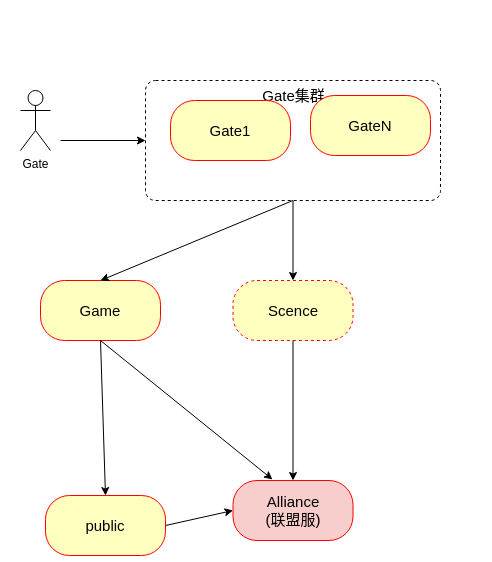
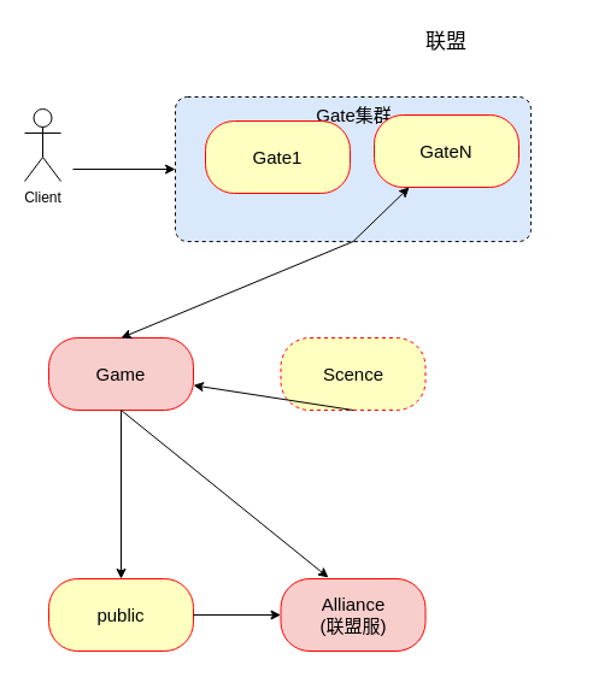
  <mxCell id="0" />
  <mxCell id="1" parent="0" />
+ <mxCell id="2" value="&lt;font style=&quot;font-size: 17px&quot;&gt;联盟&lt;/font&gt;" style="text;html=1;strokeColor=none;fillColor=none;align=center;verticalAlign=middle;whiteSpace=wrap;rounded=0;" vertex="1" parent="1"><mxGeometry x="270" y="20" width="200" height="30" as="geometry" /></mxCell>
  <mxCell id="3" value="&lt;font style=&quot;font-size: 15px&quot;&gt;Scence&lt;/font&gt;" style="rounded=1;whiteSpace=wrap;html=1;arcSize=40;fontColor=#000000;fillColor=#ffffc0;strokeColor=#ff0000;dashed=1;" vertex="1" parent="1"><mxGeometry x="232.5" y="280" width="120" height="60" as="geometry" /></mxCell>
  <mxCell id="4" value="&lt;span style=&quot;font-size: 15px&quot;&gt;Alliance&lt;/span&gt;&lt;br style=&quot;font-size: 15px&quot;&gt;&lt;span style=&quot;font-size: 15px&quot;&gt;(联盟服)&lt;/span&gt;" style="rounded=1;whiteSpace=wrap;html=1;arcSize=40;fontColor=#000000;fillColor=#f8cecc;strokeColor=#ff0000;" vertex="1" parent="1"><mxGeometry x="232.5" y="480" width="120" height="60" as="geometry" /></mxCell>
- <mxCell id="5" value="&lt;font style=&quot;font-size: 15px&quot;&gt;Game&lt;/font&gt;" style="rounded=1;whiteSpace=wrap;html=1;arcSize=40;fontColor=#000000;fillColor=#ffffc0;strokeColor=#ff0000;" vertex="1" parent="1"><mxGeometry x="40" y="280" width="120" height="60" as="geometry" /></mxCell>
- <mxCell id="6" value="Gate" style="shape=umlActor;verticalLabelPosition=bottom;verticalAlign=top;html=1;strokeColor=#000000;" vertex="1" parent="1"><mxGeometry x="20" y="90" width="30" height="60" as="geometry" /></mxCell>
- <mxCell id="7" value="&lt;font style=&quot;font-size: 15px&quot;&gt;Gate集群&lt;/font&gt;" style="html=1;align=center;verticalAlign=top;rounded=1;absoluteArcSize=1;arcSize=20;dashed=1;strokeColor=#000000;" vertex="1" parent="1"><mxGeometry x="145" y="80" width="295" height="120" as="geometry" /></mxCell>
+ <mxCell id="5" value="&lt;font style=&quot;font-size: 15px&quot;&gt;Game&lt;/font&gt;" style="rounded=1;whiteSpace=wrap;html=1;arcSize=40;fontColor=#000000;fillColor=#f8cecc;strokeColor=#ff0000;" vertex="1" parent="1"><mxGeometry x="40" y="280" width="120" height="60" as="geometry" /></mxCell>
+ <mxCell id="6" value="Client" style="shape=umlActor;verticalLabelPosition=bottom;verticalAlign=top;html=1;strokeColor=#000000;" vertex="1" parent="1"><mxGeometry x="20" y="90" width="30" height="60" as="geometry" /></mxCell>
+ <mxCell id="7" value="&lt;font style=&quot;font-size: 15px&quot;&gt;Gate集群&lt;/font&gt;" style="html=1;align=center;verticalAlign=top;rounded=1;absoluteArcSize=1;arcSize=20;dashed=1;strokeColor=#000000;fillColor=#dae8fc;" vertex="1" parent="1"><mxGeometry x="145" y="80" width="295" height="120" as="geometry" /></mxCell>
  <mxCell id="8" value="&lt;font style=&quot;font-size: 15px&quot;&gt;Gate1&lt;/font&gt;" style="rounded=1;whiteSpace=wrap;html=1;arcSize=40;fontColor=#000000;fillColor=#ffffc0;strokeColor=#ff0000;" vertex="1" parent="1"><mxGeometry x="170" y="100" width="120" height="60" as="geometry" /></mxCell>
  <mxCell id="9" value="&lt;font style=&quot;font-size: 15px&quot;&gt;GateN&lt;/font&gt;" style="rounded=1;whiteSpace=wrap;html=1;arcSize=40;fontColor=#000000;fillColor=#ffffc0;strokeColor=#ff0000;" vertex="1" parent="1"><mxGeometry x="310" y="95" width="120" height="60" as="geometry" /></mxCell>
- <mxCell id="10" value="&lt;font style=&quot;font-size: 15px&quot;&gt;public&lt;/font&gt;" style="rounded=1;whiteSpace=wrap;html=1;arcSize=40;fontColor=#000000;fillColor=#ffffc0;strokeColor=#ff0000;" vertex="1" parent="1"><mxGeometry x="45" y="495" width="120" height="60" as="geometry" /></mxCell>
+ <mxCell id="10" value="&lt;font style=&quot;font-size: 15px&quot;&gt;public&lt;/font&gt;" style="rounded=1;whiteSpace=wrap;html=1;arcSize=40;fontColor=#000000;fillColor=#ffffc0;strokeColor=#ff0000;" vertex="1" parent="1"><mxGeometry x="40" y="480" width="120" height="60" as="geometry" /></mxCell>
  <mxCell id="11" value="" style="endArrow=classic;html=1;exitX=0.5;exitY=1;exitDx=0;exitDy=0;" edge="1" parent="1" source="7"><mxGeometry width="50" height="50" relative="1" as="geometry"><mxPoint x="440" y="280" as="sourcePoint" /><mxPoint x="100" y="280" as="targetPoint" /></mxGeometry></mxCell>
- <mxCell id="12" value="" style="endArrow=classic;html=1;exitX=0.5;exitY=1;exitDx=0;exitDy=0;" edge="1" parent="1" source="7" target="3"><mxGeometry width="50" height="50" relative="1" as="geometry"><mxPoint x="480" y="250" as="sourcePoint" /><mxPoint x="710" y="340" as="targetPoint" /></mxGeometry></mxCell>
+ <mxCell id="12" value="" style="endArrow=classic;html=1;exitX=0.5;exitY=1;exitDx=0;exitDy=0;" edge="1" parent="1" source="7" target="9"><mxGeometry width="50" height="50" relative="1" as="geometry"><mxPoint x="480" y="250" as="sourcePoint" /><mxPoint x="710" y="340" as="targetPoint" /></mxGeometry></mxCell>
  <mxCell id="13" value="" style="endArrow=classic;html=1;entryX=0.5;entryY=0;entryDx=0;entryDy=0;exitX=0.5;exitY=1;exitDx=0;exitDy=0;" edge="1" parent="1" source="5" target="10"><mxGeometry width="50" height="50" relative="1" as="geometry"><mxPoint x="500" y="420" as="sourcePoint" /><mxPoint x="170" y="410" as="targetPoint" /></mxGeometry></mxCell>
  <mxCell id="14" value="" style="endArrow=classic;html=1;entryX=0.329;entryY=-0.017;entryDx=0;entryDy=0;entryPerimeter=0;" edge="1" parent="1" target="4"><mxGeometry width="50" height="50" relative="1" as="geometry"><mxPoint x="100" y="340" as="sourcePoint" /><mxPoint x="280" y="470" as="targetPoint" /></mxGeometry></mxCell>
- <mxCell id="15" value="" style="endArrow=classic;html=1;exitX=0.5;exitY=1;exitDx=0;exitDy=0;entryX=0.5;entryY=0;entryDx=0;entryDy=0;" edge="1" parent="1" source="3" target="4"><mxGeometry width="50" height="50" relative="1" as="geometry"><mxPoint x="510" y="460" as="sourcePoint" /><mxPoint x="293" y="490" as="targetPoint" /></mxGeometry></mxCell>
+ <mxCell id="15" value="" style="endArrow=classic;html=1;exitX=0.5;exitY=1;exitDx=0;exitDy=0;" edge="1" parent="1" source="3" target="5"><mxGeometry width="50" height="50" relative="1" as="geometry"><mxPoint x="510" y="460" as="sourcePoint" /><mxPoint x="293" y="490" as="targetPoint" /></mxGeometry></mxCell>
  <mxCell id="16" value="" style="endArrow=classic;html=1;entryX=0;entryY=0.5;entryDx=0;entryDy=0;exitX=1;exitY=0.5;exitDx=0;exitDy=0;" edge="1" parent="1" source="10" target="4"><mxGeometry width="50" height="50" relative="1" as="geometry"><mxPoint x="80" y="650" as="sourcePoint" /><mxPoint x="130" y="600" as="targetPoint" /></mxGeometry></mxCell>
  <mxCell id="17" value="" style="endArrow=classic;html=1;entryX=0;entryY=0.5;entryDx=0;entryDy=0;" edge="1" parent="1" target="7"><mxGeometry width="50" height="50" relative="1" as="geometry"><mxPoint x="60" y="140" as="sourcePoint" /><mxPoint x="90" y="210" as="targetPoint" /></mxGeometry></mxCell>
